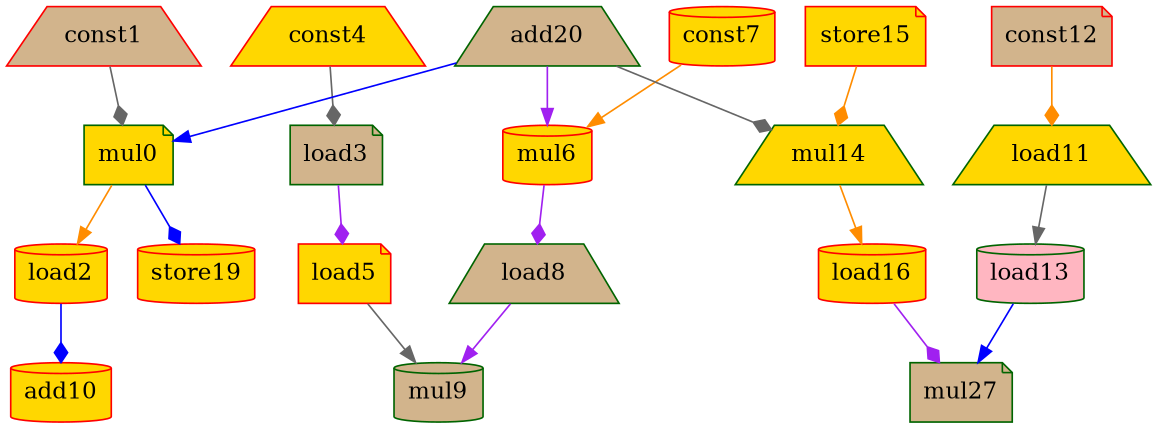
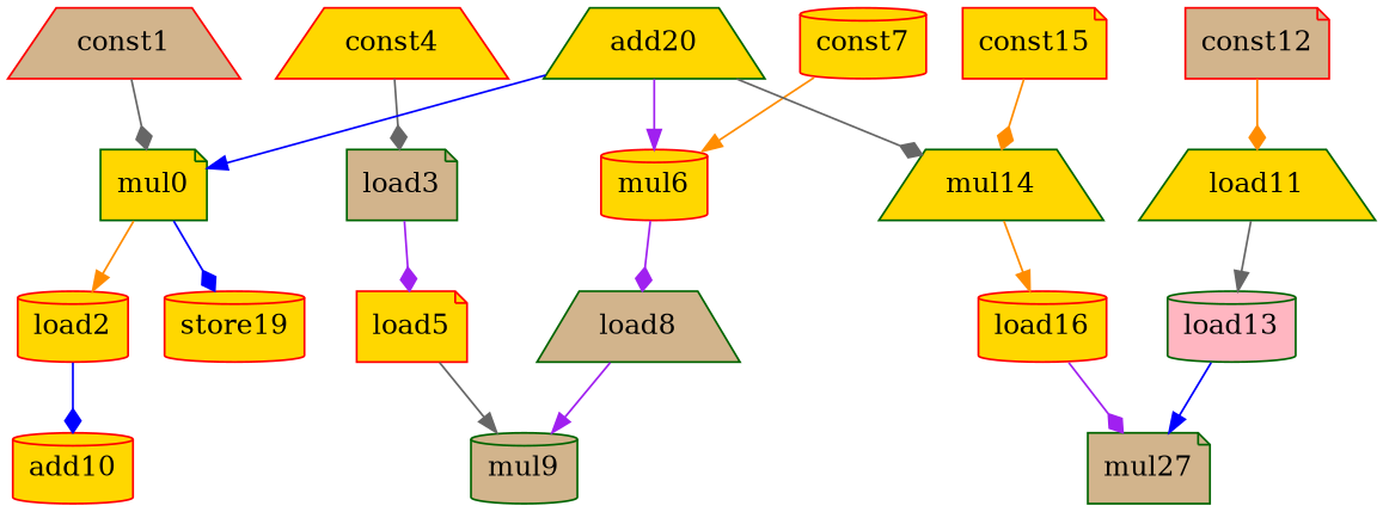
  digraph {
    node [color=red fillcolor=gold opcode=load shape=cylinder style=filled]
    edge [arrowhead=diamond color=darkorange operand=0]
    mul0 [color=darkgreen opcode=mul shape=note]
    load2
    store19 [opcode=store]
    add10 [opcode=add]
    const1 [fillcolor=tan opcode=const shape=trapezium]
    load3 [color=darkgreen fillcolor=tan shape=note]
    load5 [shape=note]
    mul9 [color=darkgreen fillcolor=tan opcode=mul]
    const4 [opcode=const shape=trapezium]
    mul6 [opcode=mul]
    load8 [color=darkgreen fillcolor=tan shape=trapezium]
    const7 [opcode=const]
    load11 [color=darkgreen shape=trapezium]
    load13 [color=darkgreen fillcolor=lightpink]
    n15 [color=darkgreen fillcolor=tan label=mul27 opcode=mul shape=note]
    const12 [fillcolor=tan opcode=const shape=note]
    mul14 [color=darkgreen opcode=mul shape=trapezium]
    load16
-   const15 [opcode=const shape=note label=store15]
-   add20 [color=darkgreen fillcolor=tan opcode=add shape=trapezium]
+   const15 [opcode=const shape=note]
+   add20 [color=darkgreen opcode=add shape=trapezium]
    mul0 -> load2 [arrowhead=normal]
    mul0 -> store19 [color=blue operand=1]
    load2 -> add10 [color=blue operand=1]
    const1 -> mul0 [color=gray40]
    load3 -> load5 [color=purple]
    load5 -> mul9 [arrowhead=normal color=gray40 operand=1]
    const4 -> load3 [color=gray40]
    mul6 -> load8 [color=purple]
    load8 -> mul9 [arrowhead=normal color=purple]
    const7 -> mul6 [arrowhead=normal]
    load11 -> load13 [arrowhead=normal color=gray40]
    load13 -> n15 [arrowhead=normal color=blue operand=1]
    const12 -> load11
    mul14 -> load16 [arrowhead=normal]
    load16 -> n15 [color=purple]
    const15 -> mul14
    add20 -> mul0 [arrowhead=normal color=blue operand=1]
    add20 -> mul6 [arrowhead=normal color=purple operand=1]
    add20 -> mul14 [color=gray40 operand=1]
  }
